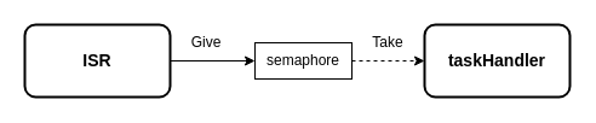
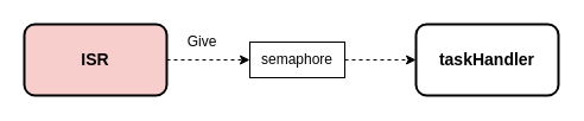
  <mxCell id="0" />
  <mxCell id="1" parent="0" />
- <mxCell id="2" style="edgeStyle=orthogonalEdgeStyle;rounded=0;orthogonalLoop=1;jettySize=auto;html=1;entryX=0;entryY=0.5;entryDx=0;entryDy=0;" edge="1" parent="1" source="3" target="6"><mxGeometry relative="1" as="geometry" /></mxCell>
- <mxCell id="3" value="&lt;b&gt;&lt;font style=&quot;font-size: 14px;&quot;&gt;ISR&lt;/font&gt;&lt;/b&gt;" style="rounded=1;whiteSpace=wrap;html=1;strokeWidth=2;" vertex="1" parent="1"><mxGeometry x="20" y="20" width="120" height="60" as="geometry" /></mxCell>
+ <mxCell id="2" style="edgeStyle=orthogonalEdgeStyle;rounded=0;orthogonalLoop=1;jettySize=auto;html=1;entryX=0;entryY=0.5;entryDx=0;entryDy=0;dashed=1;" edge="1" parent="1" source="3" target="6"><mxGeometry relative="1" as="geometry" /></mxCell>
+ <mxCell id="3" value="&lt;b&gt;&lt;font style=&quot;font-size: 14px;&quot;&gt;ISR&lt;/font&gt;&lt;/b&gt;" style="rounded=1;whiteSpace=wrap;html=1;strokeWidth=2;fillColor=#f8cecc;" vertex="1" parent="1"><mxGeometry x="20" y="20" width="120" height="60" as="geometry" /></mxCell>
  <mxCell id="4" value="&lt;span style=&quot;font-size: 14px;&quot;&gt;&lt;b&gt;taskHandler&lt;/b&gt;&lt;/span&gt;" style="rounded=1;whiteSpace=wrap;html=1;strokeWidth=2;" vertex="1" parent="1"><mxGeometry x="350" y="20" width="120" height="60" as="geometry" /></mxCell>
  <mxCell id="5" style="edgeStyle=orthogonalEdgeStyle;rounded=0;orthogonalLoop=1;jettySize=auto;html=1;exitX=1;exitY=0.5;exitDx=0;exitDy=0;dashed=1;" edge="1" parent="1" source="6" target="4"><mxGeometry relative="1" as="geometry" /></mxCell>
  <mxCell id="6" value="semaphore" style="rounded=0;whiteSpace=wrap;html=1;" vertex="1" parent="1"><mxGeometry x="210" y="35" width="80" height="30" as="geometry" /></mxCell>
- <mxCell id="7" value="Take" style="text;html=1;align=center;verticalAlign=middle;whiteSpace=wrap;rounded=0;" vertex="1" parent="1"><mxGeometry x="290" y="20" width="60" height="30" as="geometry" /></mxCell>
  <mxCell id="8" value="Give" style="text;html=1;align=center;verticalAlign=middle;whiteSpace=wrap;rounded=0;" vertex="1" parent="1"><mxGeometry x="140" y="20" width="60" height="30" as="geometry" /></mxCell>
